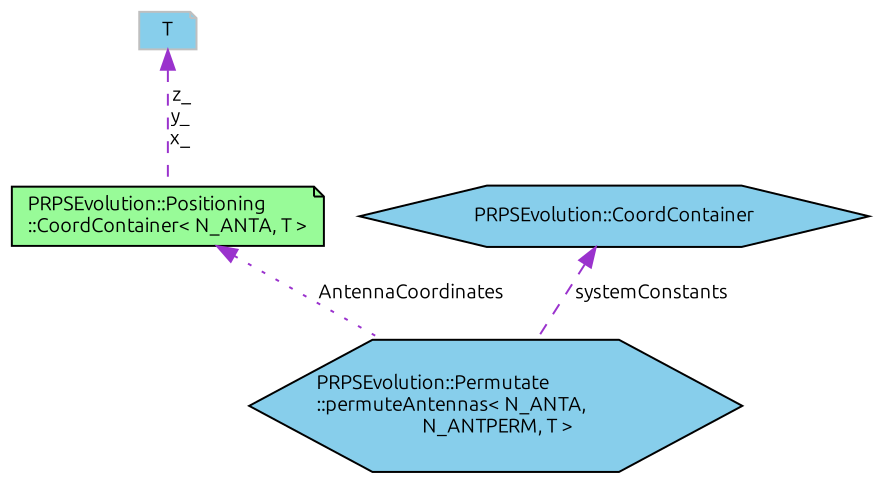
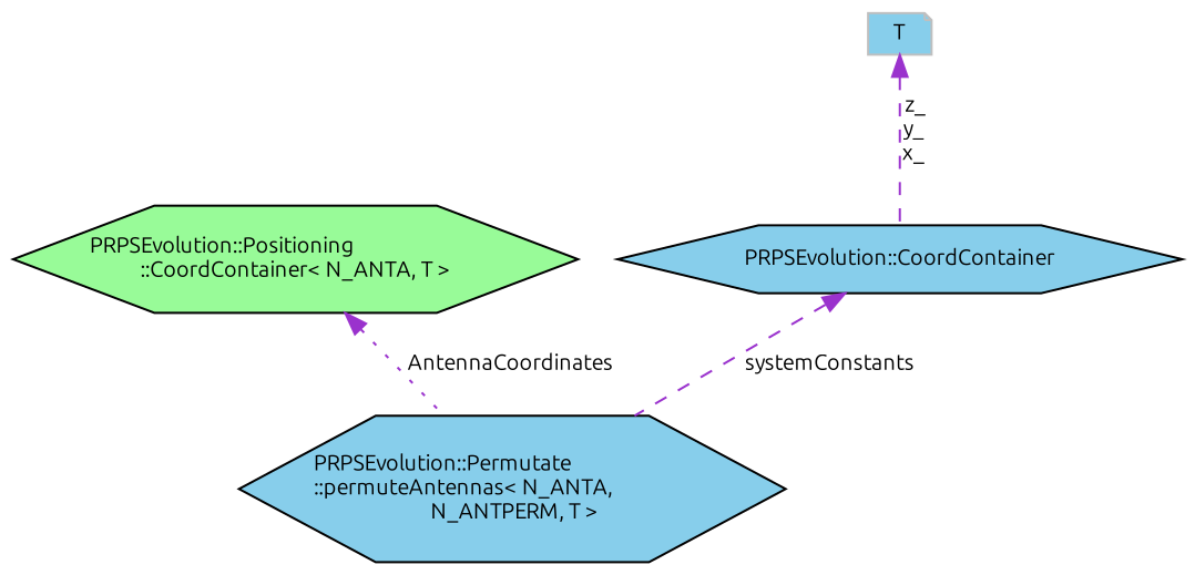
  digraph {
    fontname=Ubuntu
    node [color=black fillcolor=skyblue fontname=Ubuntu fontsize=10 shape=hexagon style=filled]
    edge [color=darkorchid3 dir=back fontname=Ubuntu fontsize=10 labelfontname=Helvetica labelfontsize=10 style=dashed]
    n1 [fontcolor=black height=0.2 label="PRPSEvolution::Permutate\l::permuteAntennas\< N_ANTA,\l N_ANTPERM, T \>" width=0.4]
-   n2 [fillcolor=palegreen height=0.2 label="PRPSEvolution::Positioning\l::CoordContainer\< N_ANTA, T \>" shape=note width=0.4]
+   n2 [fillcolor=palegreen height=0.2 label="PRPSEvolution::Positioning\l::CoordContainer\< N_ANTA, T \>" width=0.4]
    n3 [color=grey75 height=0.2 label=T shape=note width=0.4]
    n4 [height=0.2 label="PRPSEvolution::CoordContainer" width=0.4]
    n2 -> n1 [label=" AntennaCoordinates" style=dotted]
-   n3 -> n2 [label=" z_\ny_\nx_"]
+   n3 -> n4 [label=" z_\ny_\nx_"]
    n4 -> n1 [label=" systemConstants"]
  }
